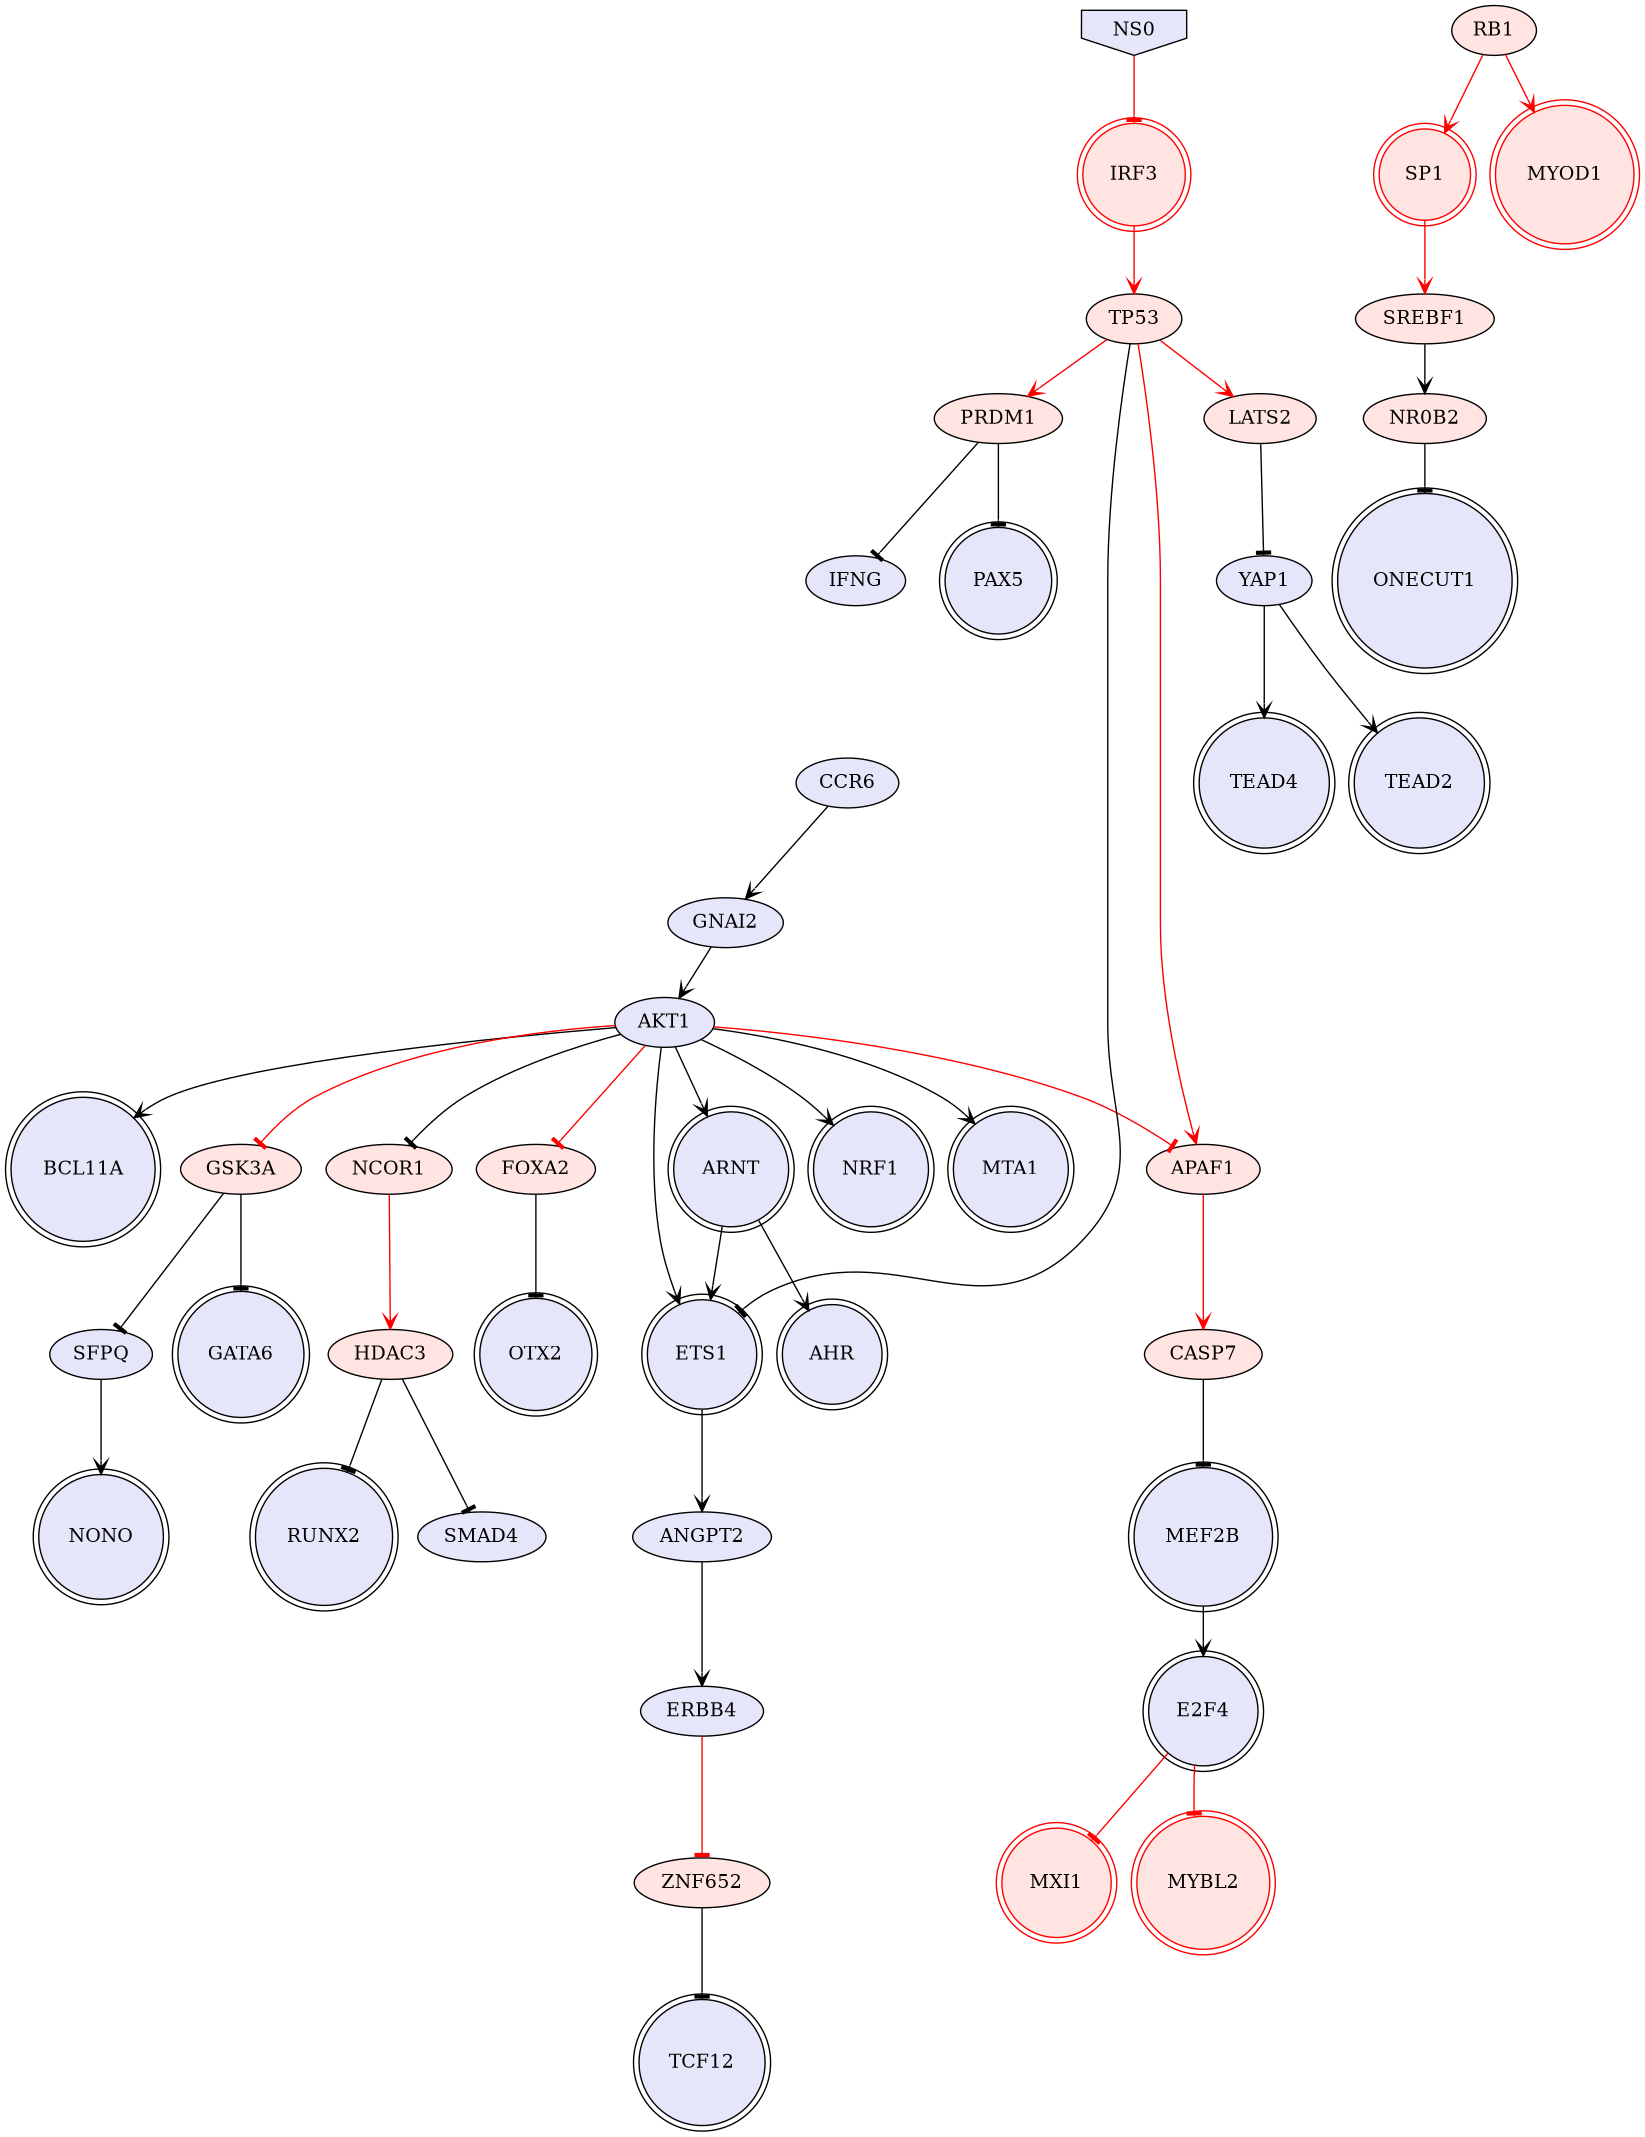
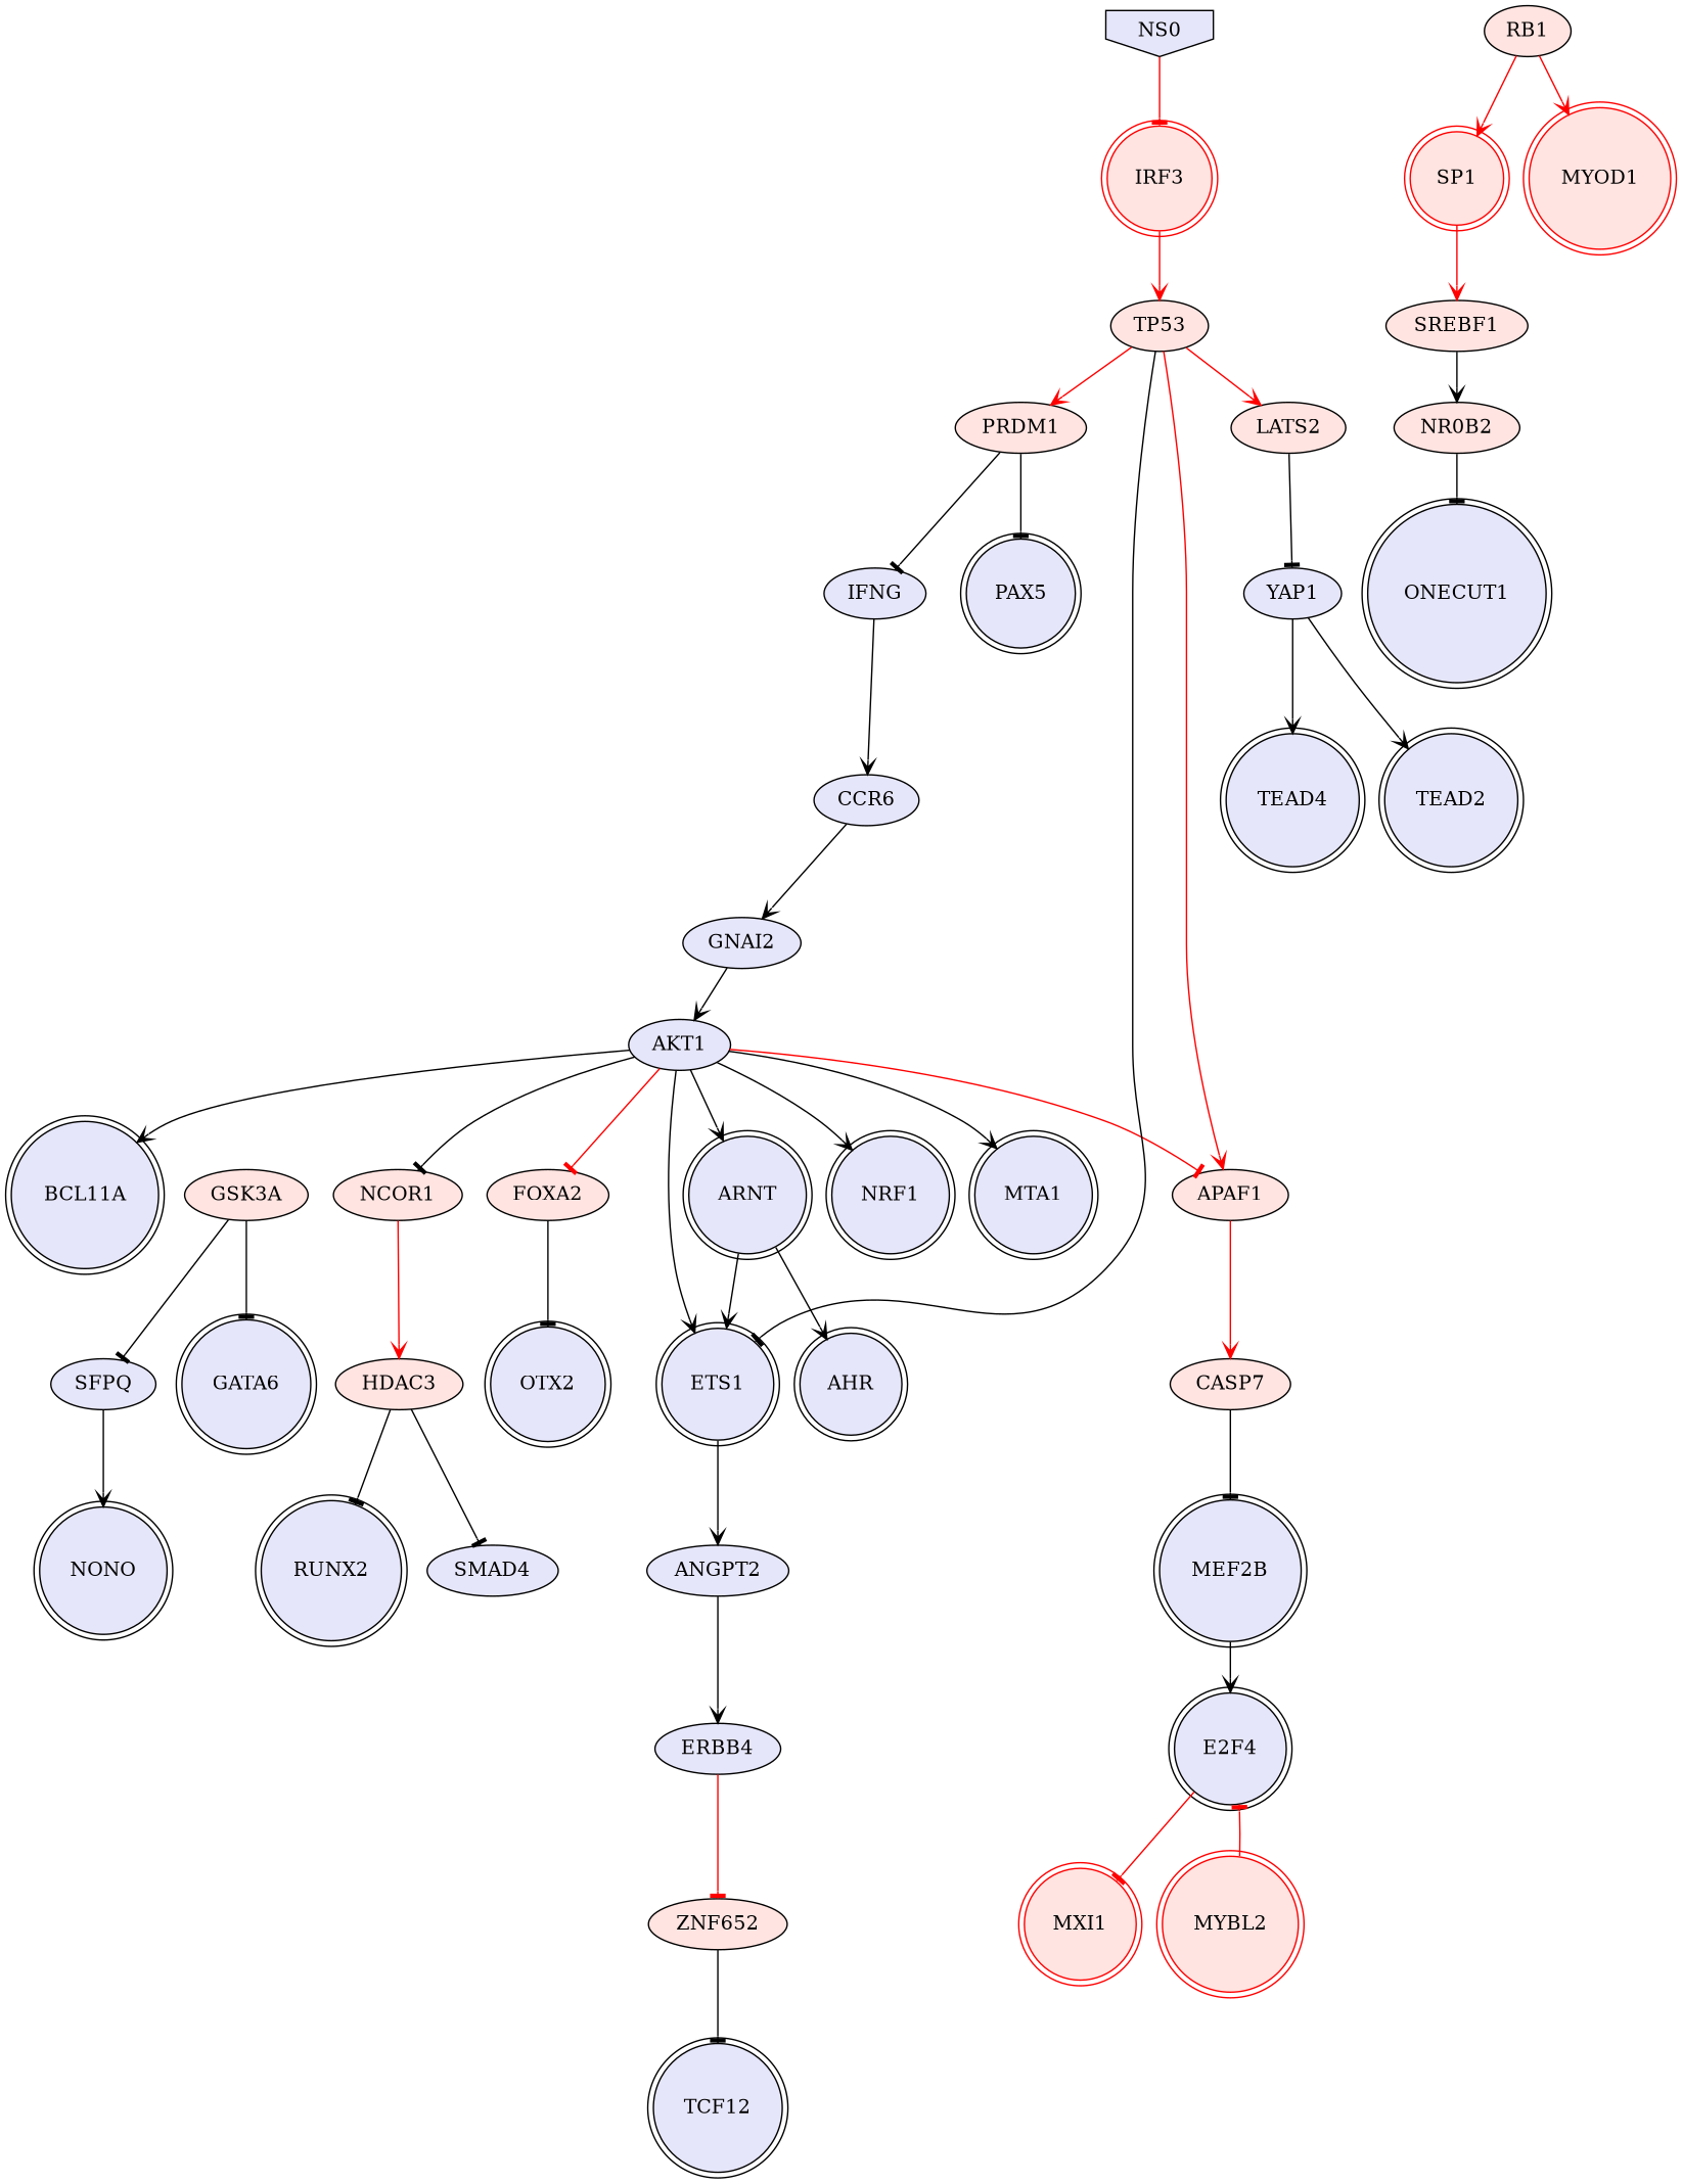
  digraph {
    node [fillcolor=lavender style=filled]
    edge [arrowhead=vee color=black penwidth=1]
    NRF1 [color=black shape=doublecircle]
    AKT1
    ETS1 [color=black shape=doublecircle]
    ARNT [color=black shape=doublecircle]
    MTA1 [color=black shape=doublecircle]
    BCL11A [color=black shape=doublecircle]
    GSK3A [fillcolor=mistyrose]
    NCOR1 [fillcolor=mistyrose]
    FOXA2 [fillcolor=mistyrose]
    APAF1 [fillcolor=mistyrose]
    ANGPT2
    AHR [color=black shape=doublecircle]
    SFPQ
    GATA6 [color=black shape=doublecircle]
    HDAC3 [fillcolor=mistyrose]
    OTX2 [color=black shape=doublecircle]
    CASP7 [fillcolor=mistyrose]
    ERBB4
    TP53 [fillcolor=mistyrose]
    LATS2 [fillcolor=mistyrose]
    PRDM1 [fillcolor=mistyrose]
    YAP1
    IFNG
    PAX5 [color=black shape=doublecircle]
    RB1 [fillcolor=mistyrose]
    SP1 [color=red fillcolor=mistyrose shape=doublecircle]
    MYOD1 [color=red fillcolor=mistyrose shape=doublecircle]
    E2F4 [color=black shape=doublecircle]
    MYBL2 [color=red fillcolor=mistyrose shape=doublecircle]
    MXI1 [color=red fillcolor=mistyrose shape=doublecircle]
    CCR6
    GNAI2
    NONO [color=black shape=doublecircle]
    SMAD4
    RUNX2 [color=black shape=doublecircle]
    TEAD2 [color=black shape=doublecircle]
    TEAD4 [color=black shape=doublecircle]
    ZNF652 [fillcolor=mistyrose]
    TCF12 [color=black shape=doublecircle]
    NR0B2 [fillcolor=mistyrose]
    ONECUT1 [color=black shape=doublecircle]
    MEF2B [color=black shape=doublecircle]
    SREBF1 [fillcolor=mistyrose]
    IRF3 [color=red fillcolor=mistyrose shape=doublecircle]
    n45 [color=black label=NS0 shape=invhouse]
    AKT1 -> NRF1
    AKT1 -> ETS1
    AKT1 -> ARNT
    AKT1 -> MTA1
    AKT1 -> BCL11A
-   AKT1 -> GSK3A [arrowhead=tee color=red]
    AKT1 -> NCOR1 [arrowhead=tee]
    AKT1 -> FOXA2 [arrowhead=tee color=red]
    AKT1 -> APAF1 [arrowhead=tee color=red]
    ETS1 -> ANGPT2
    ARNT -> ETS1
    ARNT -> AHR
    GSK3A -> SFPQ [arrowhead=tee]
    GSK3A -> GATA6 [arrowhead=tee]
    NCOR1 -> HDAC3 [color=red]
    FOXA2 -> OTX2 [arrowhead=tee]
    APAF1 -> CASP7 [color=red]
    ANGPT2 -> ERBB4
    SFPQ -> NONO
    HDAC3 -> SMAD4 [arrowhead=tee]
    HDAC3 -> RUNX2 [arrowhead=tee]
    CASP7 -> MEF2B [arrowhead=tee]
    ERBB4 -> ZNF652 [arrowhead=tee color=red]
    TP53 -> ETS1 [arrowhead=tee]
    TP53 -> APAF1 [color=red]
    TP53 -> LATS2 [color=red]
    TP53 -> PRDM1 [color=red]
    LATS2 -> YAP1 [arrowhead=tee]
    PRDM1 -> IFNG [arrowhead=tee]
    PRDM1 -> PAX5 [arrowhead=tee]
    YAP1 -> TEAD2
    YAP1 -> TEAD4
+   IFNG -> CCR6
    RB1 -> SP1 [color=red]
    RB1 -> MYOD1 [color=red]
    SP1 -> SREBF1 [color=red]
-   E2F4 -> MYBL2 [arrowhead=tee color=red]
+   MYBL2 -> E2F4 [arrowhead=tee color=red]
    E2F4 -> MXI1 [arrowhead=tee color=red]
    CCR6 -> GNAI2
    GNAI2 -> AKT1
    ZNF652 -> TCF12 [arrowhead=tee]
    NR0B2 -> ONECUT1 [arrowhead=tee]
    MEF2B -> E2F4
    SREBF1 -> NR0B2
    IRF3 -> TP53 [color=red]
    n45 -> IRF3 [arrowhead=tee color=red]
  }
